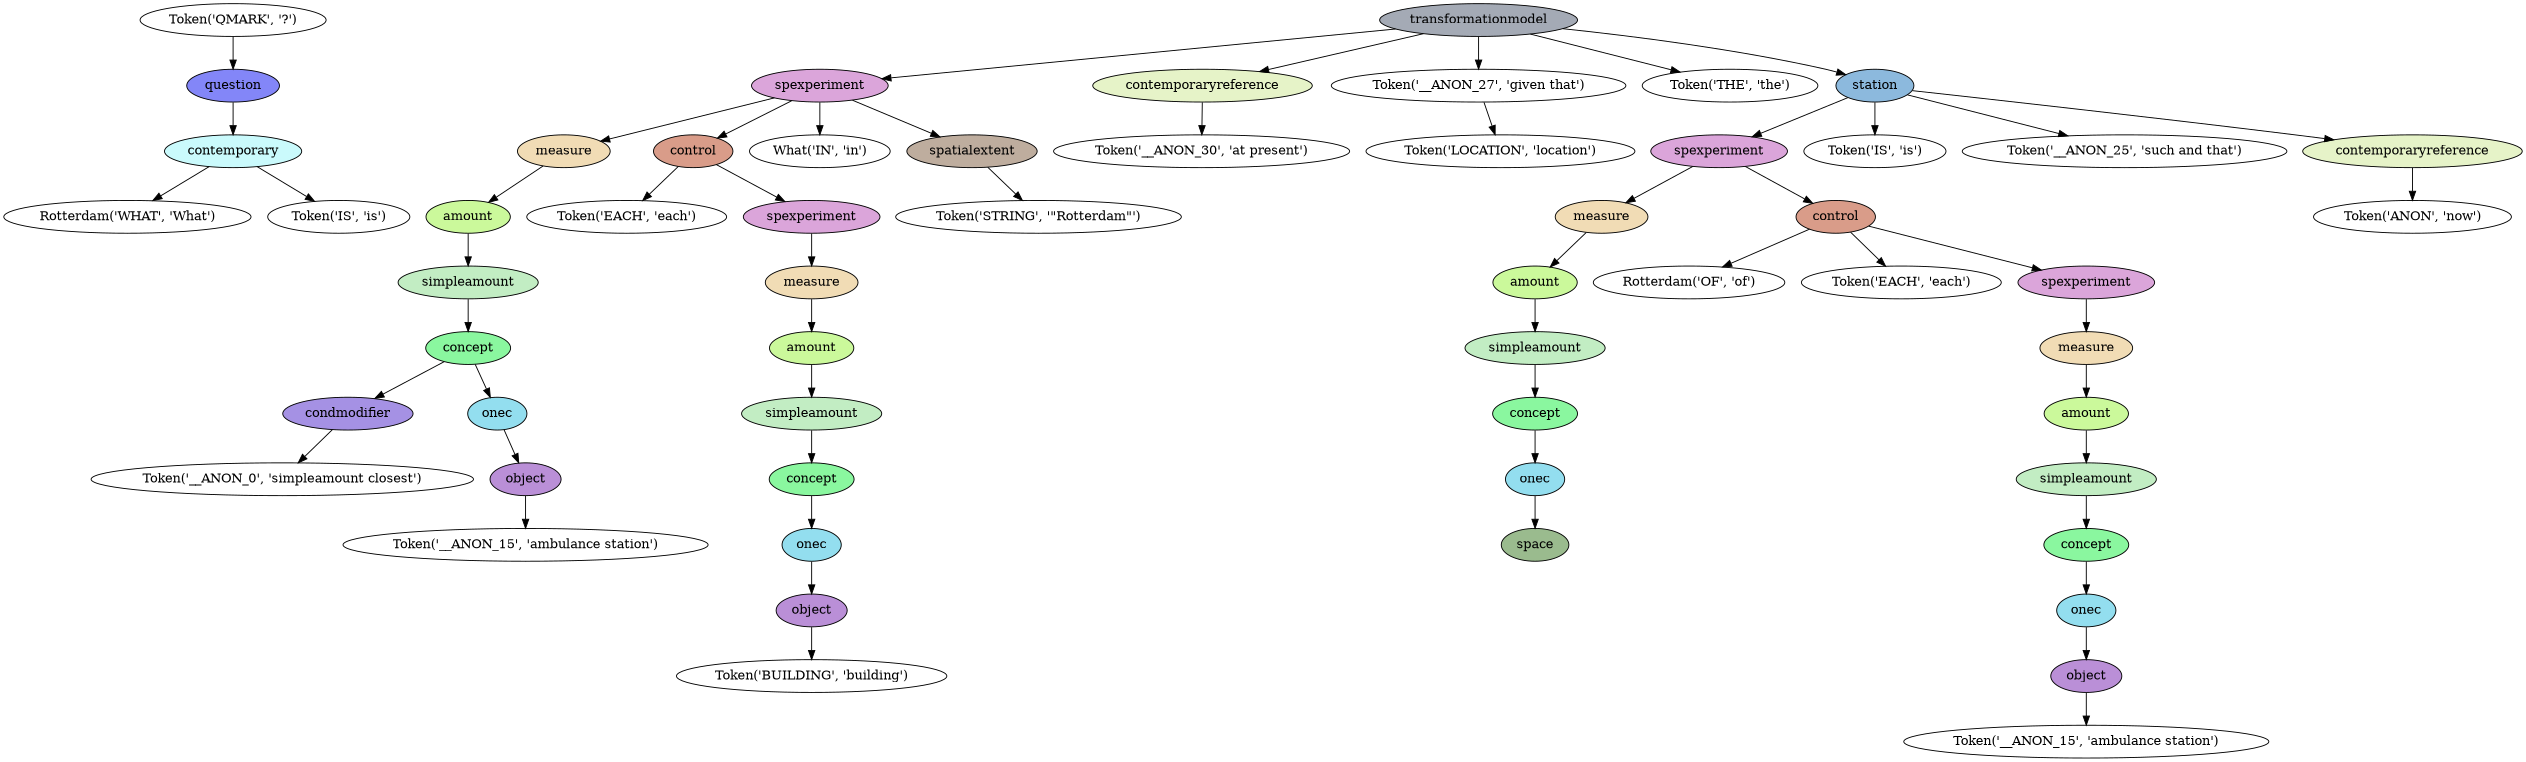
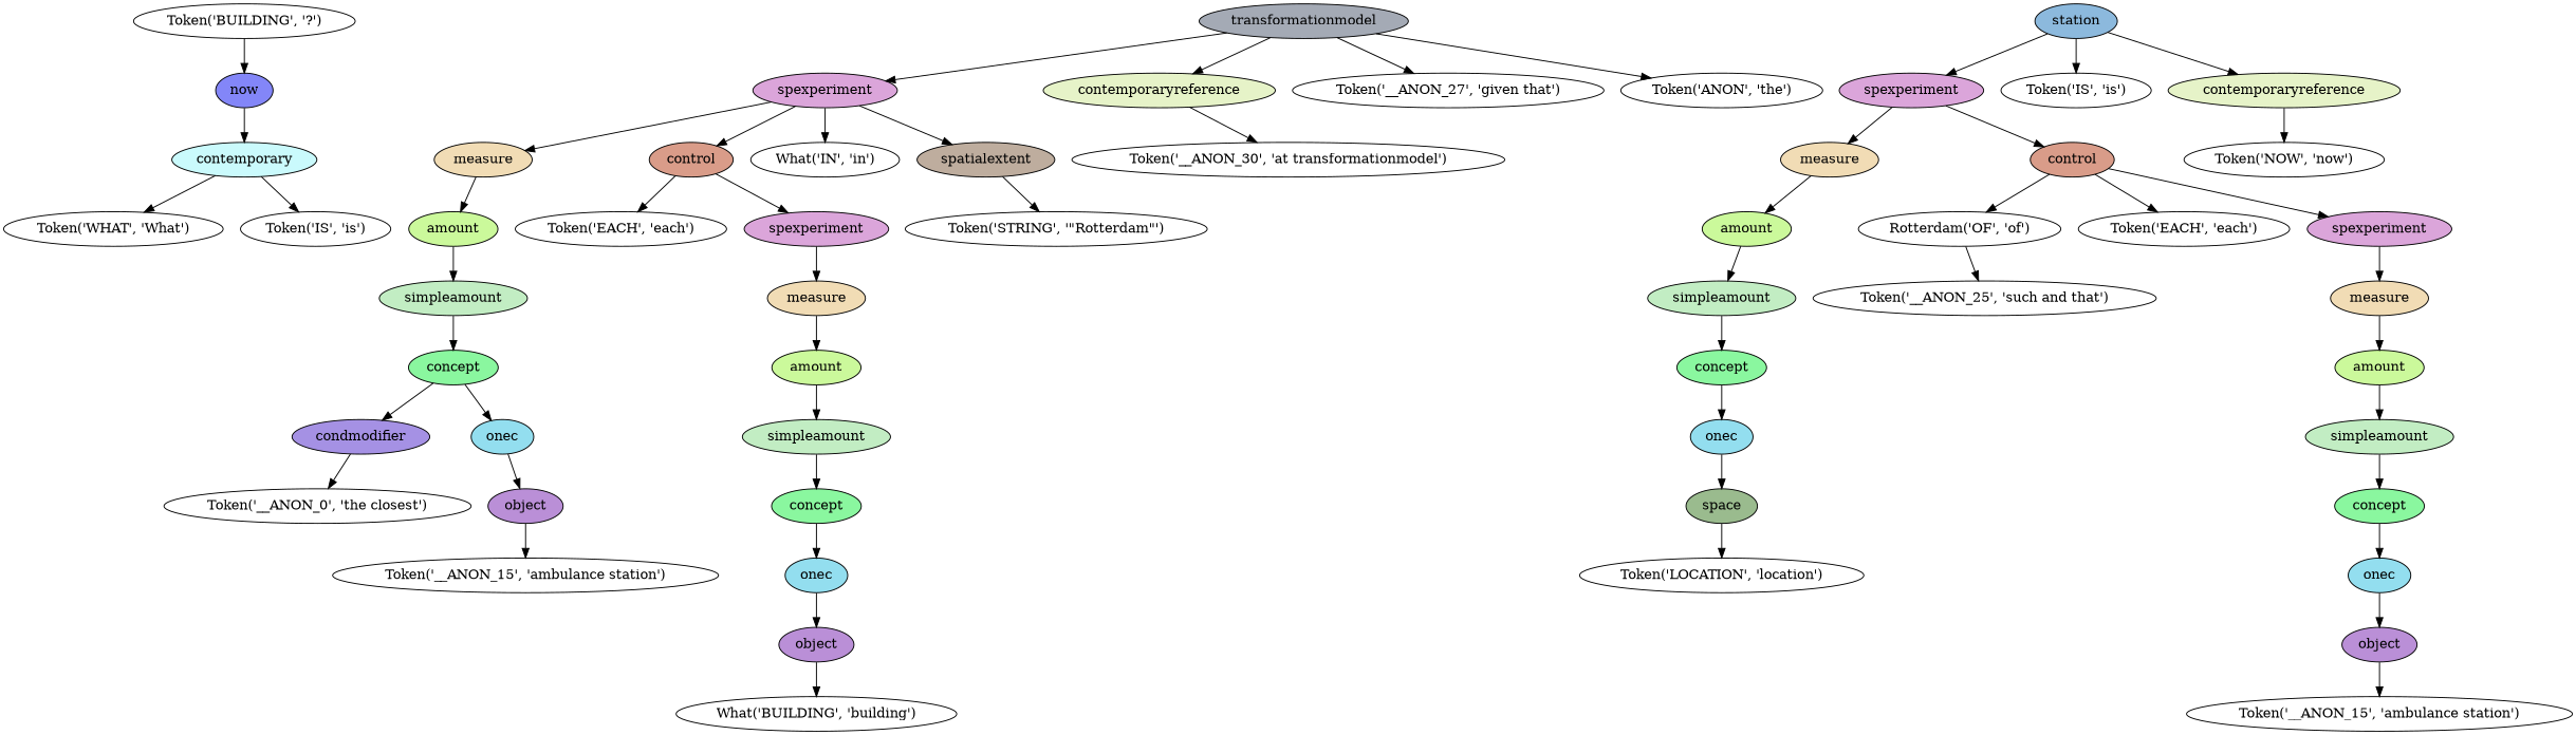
  digraph {
    rankdir=TB
    node [style=filled]
-   n1 [label="Rotterdam('WHAT', 'What')" style=""]
+   n1 [label="Token('WHAT', 'What')" style=""]
    n2 [label="Token('IS', 'is')" style=""]
-   n3 [label="Token('__ANON_0', 'simpleamount closest')" style=""]
+   n3 [label="Token('__ANON_0', 'the closest')" style=""]
    n4 [fillcolor="#a591e4" label=condmodifier]
    n5 [label="Token('__ANON_15', 'ambulance station')" style=""]
    n6 [fillcolor="#ba8fd7" label=object]
    n7 [fillcolor="#93deef" label=onec]
    n8 [fillcolor="#8af79f" label=concept]
    n9 [fillcolor="#c2edc3" label=simpleamount]
    n10 [fillcolor="#cbf99b" label=amount]
    n11 [fillcolor="#f1dcb5" label=measure]
    n12 [label="Token('EACH', 'each')" style=""]
-   n13 [label="Token('BUILDING', 'building')" style=""]
+   n13 [label="What('BUILDING', 'building')" style=""]
    n14 [fillcolor="#ba8fd7" label=object]
    n15 [fillcolor="#93deef" label=onec]
    n16 [fillcolor="#8af79f" label=concept]
    n17 [fillcolor="#c2edc3" label=simpleamount]
    n18 [fillcolor="#cbf99b" label=amount]
    n19 [fillcolor="#f1dcb5" label=measure]
    n20 [fillcolor="#dba5da" label=spexperiment]
    n21 [fillcolor="#d99c89" label=control]
    n22 [label="What('IN', 'in')" style=""]
    n23 [label="Token('STRING', '\"Rotterdam\"')" style=""]
    n24 [fillcolor="#bead9e" label=spatialextent]
    n25 [fillcolor="#dba5da" label=spexperiment]
-   n26 [label="Token('__ANON_30', 'at present')" style=""]
+   n26 [label="Token('__ANON_30', 'at transformationmodel')" style=""]
    n27 [fillcolor="#e6f3c8" label=contemporaryreference]
    n28 [label="Token('__ANON_27', 'given that')" style=""]
-   n29 [label="Token('THE', 'the')" style=""]
+   n29 [label="Token('ANON', 'the')" style=""]
    n30 [label="Token('LOCATION', 'location')" style=""]
    n31 [fillcolor="#9abb8e" label=space]
    n32 [fillcolor="#93deef" label=onec]
    n33 [fillcolor="#8af79f" label=concept]
    n34 [fillcolor="#c2edc3" label=simpleamount]
    n35 [fillcolor="#cbf99b" label=amount]
    n36 [fillcolor="#f1dcb5" label=measure]
    n37 [label="Rotterdam('OF', 'of')" style=""]
    n38 [label="Token('EACH', 'each')" style=""]
    n39 [label="Token('__ANON_15', 'ambulance station')" style=""]
    n40 [fillcolor="#ba8fd7" label=object]
    n41 [fillcolor="#93deef" label=onec]
    n42 [fillcolor="#8af79f" label=concept]
    n43 [fillcolor="#c2edc3" label=simpleamount]
    n44 [fillcolor="#cbf99b" label=amount]
    n45 [fillcolor="#f1dcb5" label=measure]
    n46 [fillcolor="#dba5da" label=spexperiment]
    n47 [fillcolor="#d99c89" label=control]
    n48 [fillcolor="#dba5da" label=spexperiment]
    n49 [label="Token('IS', 'is')" style=""]
    n50 [label="Token('__ANON_25', 'such and that')" style=""]
-   n51 [label="Token('ANON', 'now')" style=""]
+   n51 [label="Token('NOW', 'now')" style=""]
    n52 [fillcolor="#e6f3c8" label=contemporaryreference]
    n53 [fillcolor="#8cb9dd" label=station]
    n54 [fillcolor="#a4aab5" label=transformationmodel]
    n55 [fillcolor="#cafafc" label=contemporary]
-   n56 [label="Token('QMARK', '?')" style=""]
-   n57 [fillcolor="#8386f8" label=question]
+   n56 [label="Token('BUILDING', '?')" style=""]
+   n57 [fillcolor="#8386f8" label=now]
    n4 -> n3
    n6 -> n5
    n7 -> n6
    n8 -> n4
    n8 -> n7
    n9 -> n8
    n10 -> n9
    n11 -> n10
    n14 -> n13
    n15 -> n14
    n16 -> n15
    n17 -> n16
    n18 -> n17
    n19 -> n18
    n20 -> n19
    n21 -> n12
    n21 -> n20
    n24 -> n23
    n25 -> n11
    n25 -> n21
    n25 -> n22
    n25 -> n24
    n27 -> n26
-   n28 -> n30
+   n31 -> n30
    n32 -> n31
    n33 -> n32
    n34 -> n33
    n35 -> n34
    n36 -> n35
    n40 -> n39
    n41 -> n40
    n42 -> n41
    n43 -> n42
    n44 -> n43
    n45 -> n44
    n46 -> n45
    n47 -> n37
    n47 -> n38
    n47 -> n46
    n48 -> n36
    n48 -> n47
    n52 -> n51
    n53 -> n48
    n53 -> n49
-   n53 -> n50
+   n37 -> n50
    n53 -> n52
    n54 -> n25
    n54 -> n27
    n54 -> n28
    n54 -> n29
-   n54 -> n53
    n55 -> n1
    n55 -> n2
    n56 -> n57
    n57 -> n55
  }
